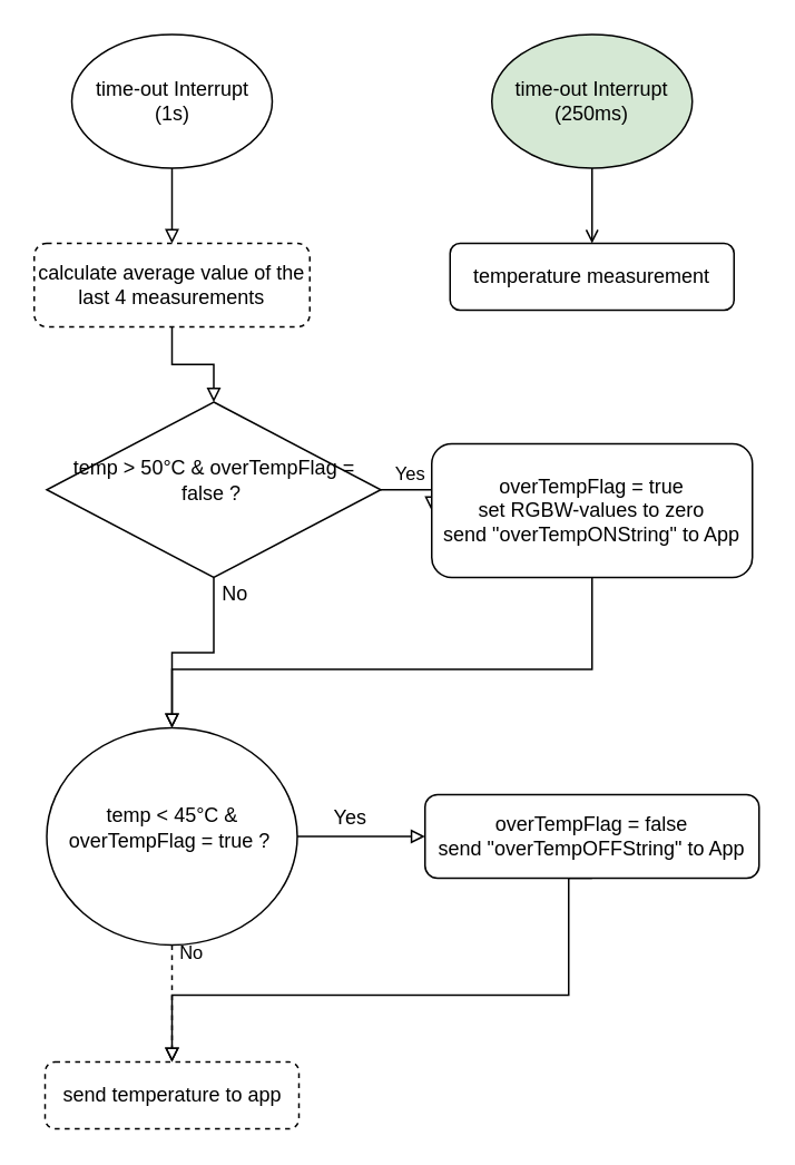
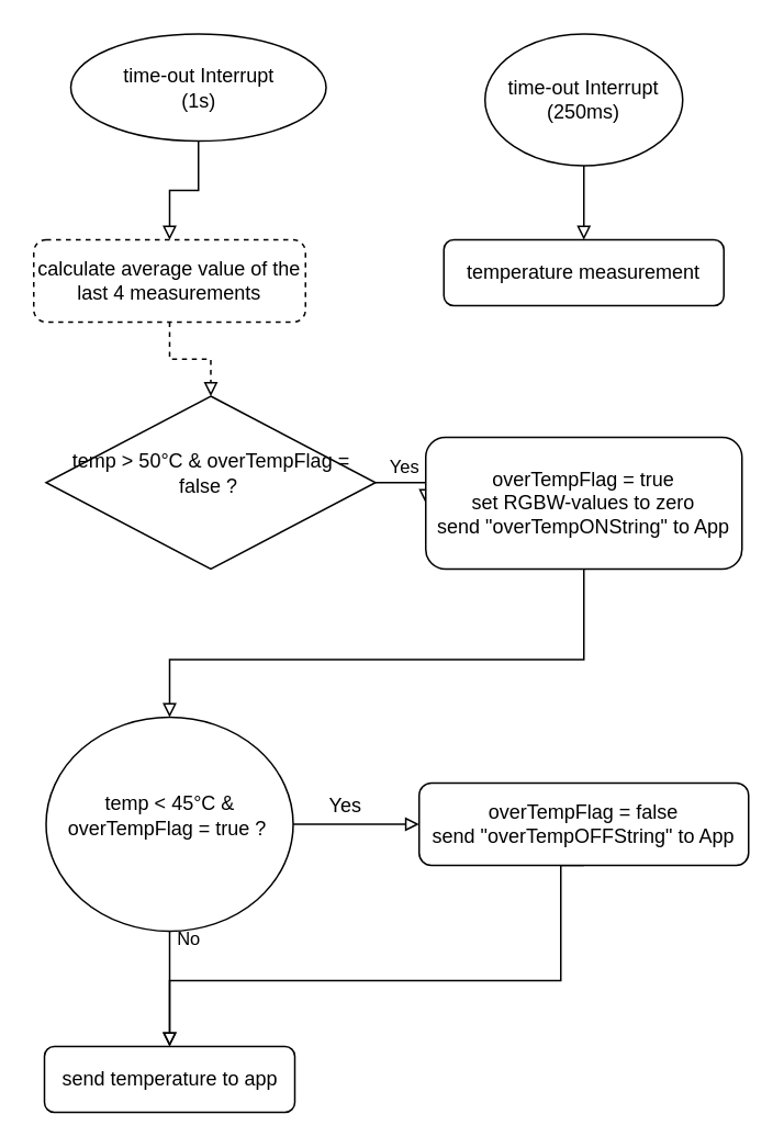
  <mxCell id="0" />
  <mxCell id="1" parent="0" />
- <mxCell id="2" style="edgeStyle=orthogonalEdgeStyle;rounded=0;orthogonalLoop=1;jettySize=auto;html=1;exitX=0.5;exitY=1;exitDx=0;exitDy=0;entryX=0.5;entryY=0;entryDx=0;entryDy=0;endArrow=block;endFill=0;" parent="1" source="3" target="7" edge="1"><mxGeometry relative="1" as="geometry" /></mxCell>
+ <mxCell id="2" style="edgeStyle=orthogonalEdgeStyle;rounded=0;orthogonalLoop=1;jettySize=auto;html=1;exitX=0.5;exitY=1;exitDx=0;exitDy=0;entryX=0.5;entryY=0;entryDx=0;entryDy=0;endArrow=block;endFill=0;dashed=1;" parent="1" source="3" target="7" edge="1"><mxGeometry relative="1" as="geometry" /></mxCell>
  <mxCell id="3" value="calculate average value of the last 4 measurements" style="rounded=1;whiteSpace=wrap;html=1;fontSize=12;glass=0;strokeWidth=1;shadow=0;dashed=1;" parent="1" vertex="1"><mxGeometry x="20" y="145" width="165" height="50" as="geometry" /></mxCell>
  <mxCell id="4" value="Yes" style="edgeStyle=orthogonalEdgeStyle;rounded=0;orthogonalLoop=1;jettySize=auto;html=1;exitX=1;exitY=0.5;exitDx=0;exitDy=0;entryX=0;entryY=0.5;entryDx=0;entryDy=0;endArrow=block;endFill=0;" parent="1" source="7" target="9" edge="1"><mxGeometry x="-0.206" y="10" relative="1" as="geometry"><mxPoint as="offset" /></mxGeometry></mxCell>
- <mxCell id="5" style="edgeStyle=orthogonalEdgeStyle;rounded=0;orthogonalLoop=1;jettySize=auto;html=1;exitX=0.5;exitY=1;exitDx=0;exitDy=0;entryX=0.5;entryY=0;entryDx=0;entryDy=0;endArrow=block;endFill=0;" parent="1" source="7" target="16" edge="1"><mxGeometry relative="1" as="geometry" /></mxCell>
- <mxCell id="6" value="No" style="text;html=1;resizable=0;points=[];align=center;verticalAlign=middle;labelBackgroundColor=#ffffff;" parent="5" vertex="1" connectable="0"><mxGeometry x="-0.807" y="-1" relative="1" as="geometry"><mxPoint x="12.5" y="-1.5" as="offset" /></mxGeometry></mxCell>
  <mxCell id="7" value="temp &amp;gt; 50°C &amp;amp; overTempFlag = false ?&amp;nbsp;" style="rhombus;whiteSpace=wrap;html=1;shadow=0;fontFamily=Helvetica;fontSize=12;align=center;strokeWidth=1;spacing=6;spacingTop=-11;" parent="1" vertex="1"><mxGeometry x="27.5" y="240" width="200" height="105" as="geometry" /></mxCell>
  <mxCell id="8" style="edgeStyle=orthogonalEdgeStyle;rounded=0;orthogonalLoop=1;jettySize=auto;html=1;exitX=0.5;exitY=1;exitDx=0;exitDy=0;entryX=0.5;entryY=0;entryDx=0;entryDy=0;endArrow=block;endFill=0;" parent="1" source="9" target="16" edge="1"><mxGeometry relative="1" as="geometry"><Array as="points"><mxPoint x="354" y="400" /><mxPoint x="103" y="400" /></Array></mxGeometry></mxCell>
  <mxCell id="9" value="overTempFlag = true&lt;br&gt;set RGBW-values to zero&lt;br&gt;send &quot;overTempONString&quot; to App" style="rounded=1;whiteSpace=wrap;html=1;fontSize=12;glass=0;strokeWidth=1;shadow=0;" parent="1" vertex="1"><mxGeometry x="258" y="265" width="192" height="80" as="geometry" /></mxCell>
- <mxCell id="10" value="send temperature to app" style="rounded=1;whiteSpace=wrap;html=1;fontSize=12;glass=0;strokeWidth=1;shadow=0;dashed=1;" parent="1" vertex="1"><mxGeometry x="26.5" y="635" width="152" height="40" as="geometry" /></mxCell>
+ <mxCell id="10" value="send temperature to app" style="rounded=1;whiteSpace=wrap;html=1;fontSize=12;glass=0;strokeWidth=1;shadow=0;" parent="1" vertex="1"><mxGeometry x="26.5" y="635" width="152" height="40" as="geometry" /></mxCell>
  <mxCell id="11" value="" style="edgeStyle=orthogonalEdgeStyle;rounded=0;orthogonalLoop=1;jettySize=auto;html=1;exitX=1;exitY=0.5;exitDx=0;exitDy=0;entryX=0;entryY=0.5;entryDx=0;entryDy=0;endArrow=block;endFill=0;spacing=2;" parent="1" source="16" target="15" edge="1"><mxGeometry x="-0.153" y="15" relative="1" as="geometry"><mxPoint as="offset" /><mxPoint x="178" y="490" as="sourcePoint" /><Array as="points" /></mxGeometry></mxCell>
  <mxCell id="12" value="Yes" style="text;html=1;resizable=0;points=[];align=center;verticalAlign=top;labelBackgroundColor=#ffffff;" parent="11" vertex="1" connectable="0"><mxGeometry x="-0.256" y="1" relative="1" as="geometry"><mxPoint x="3" y="-24" as="offset" /></mxGeometry></mxCell>
- <mxCell id="13" value="No" style="edgeStyle=orthogonalEdgeStyle;rounded=0;orthogonalLoop=1;jettySize=auto;html=1;exitX=0.5;exitY=1;exitDx=0;exitDy=0;entryX=0.5;entryY=0;entryDx=0;entryDy=0;endArrow=block;endFill=0;dashed=1;" parent="1" source="16" target="10" edge="1"><mxGeometry x="-0.847" y="11" relative="1" as="geometry"><mxPoint as="offset" /><mxPoint x="103" y="550" as="sourcePoint" /></mxGeometry></mxCell>
+ <mxCell id="13" value="No" style="edgeStyle=orthogonalEdgeStyle;rounded=0;orthogonalLoop=1;jettySize=auto;html=1;exitX=0.5;exitY=1;exitDx=0;exitDy=0;entryX=0.5;entryY=0;entryDx=0;entryDy=0;endArrow=block;endFill=0;" parent="1" source="16" target="10" edge="1"><mxGeometry x="-0.847" y="11" relative="1" as="geometry"><mxPoint as="offset" /><mxPoint x="103" y="550" as="sourcePoint" /></mxGeometry></mxCell>
  <mxCell id="14" style="edgeStyle=orthogonalEdgeStyle;rounded=0;orthogonalLoop=1;jettySize=auto;html=1;exitX=0.5;exitY=1;exitDx=0;exitDy=0;entryX=0.5;entryY=0;entryDx=0;entryDy=0;endArrow=block;endFill=0;" parent="1" source="15" target="10" edge="1"><mxGeometry relative="1" as="geometry"><Array as="points"><mxPoint x="340" y="595" /><mxPoint x="103" y="595" /></Array></mxGeometry></mxCell>
  <mxCell id="15" value="overTempFlag = false&lt;br&gt;send &quot;overTempOFFString&quot; to App" style="rounded=1;whiteSpace=wrap;html=1;fontSize=12;glass=0;strokeWidth=1;shadow=0;" parent="1" vertex="1"><mxGeometry x="254" y="475" width="200" height="50" as="geometry" /></mxCell>
  <mxCell id="16" value="temp &amp;lt; 45°C &amp;amp; overTempFlag = true ?&amp;nbsp;" style="ellipse;whiteSpace=wrap;html=1;shadow=0;fontFamily=Helvetica;fontSize=12;align=center;strokeWidth=1;spacing=6;spacingTop=-11;" parent="1" vertex="1"><mxGeometry x="27.5" y="435" width="150" height="130" as="geometry" /></mxCell>
  <mxCell id="17" value="temperature measurement" style="rounded=1;whiteSpace=wrap;html=1;fontSize=12;glass=0;strokeWidth=1;shadow=0;align=center;" parent="1" vertex="1"><mxGeometry x="269" y="145" width="170" height="40" as="geometry" /></mxCell>
- <mxCell id="18" value="" style="edgeStyle=orthogonalEdgeStyle;rounded=0;orthogonalLoop=1;jettySize=auto;html=1;endArrow=open;endFill=0;" parent="1" source="19" target="17" edge="1"><mxGeometry relative="1" as="geometry" /></mxCell>
- <mxCell id="19" value="time-out Interrupt (250ms)" style="ellipse;whiteSpace=wrap;html=1;fillColor=#d5e8d4;" parent="1" vertex="1"><mxGeometry x="294" y="20" width="120" height="80" as="geometry" /></mxCell>
+ <mxCell id="18" value="" style="edgeStyle=orthogonalEdgeStyle;rounded=0;orthogonalLoop=1;jettySize=auto;html=1;endArrow=block;endFill=0;" parent="1" source="19" target="17" edge="1"><mxGeometry relative="1" as="geometry" /></mxCell>
+ <mxCell id="19" value="time-out Interrupt (250ms)" style="ellipse;whiteSpace=wrap;html=1;" parent="1" vertex="1"><mxGeometry x="294" y="20" width="120" height="80" as="geometry" /></mxCell>
  <mxCell id="20" value="" style="edgeStyle=orthogonalEdgeStyle;rounded=0;orthogonalLoop=1;jettySize=auto;html=1;endArrow=block;endFill=0;" parent="1" source="21" target="3" edge="1"><mxGeometry relative="1" as="geometry" /></mxCell>
- <mxCell id="21" value="time-out Interrupt&lt;br&gt;(1s)" style="ellipse;whiteSpace=wrap;html=1;" parent="1" vertex="1"><mxGeometry x="42.5" y="20" width="120" height="80" as="geometry" /></mxCell>
+ <mxCell id="21" value="time-out Interrupt&lt;br&gt;(1s)" style="ellipse;whiteSpace=wrap;html=1;" parent="1" vertex="1"><mxGeometry x="42.5" y="20" width="155" height="65" as="geometry" /></mxCell>
